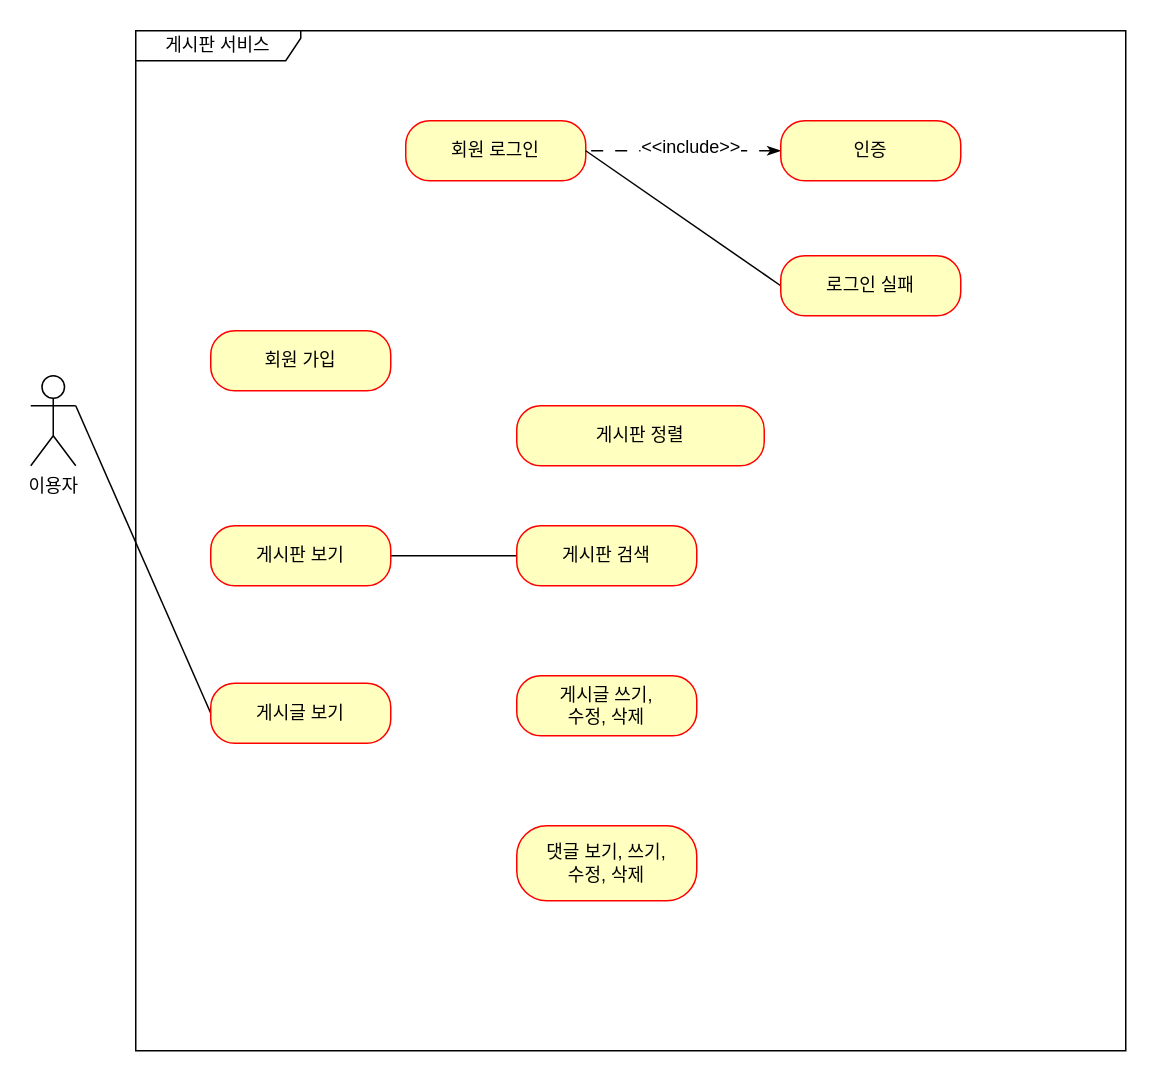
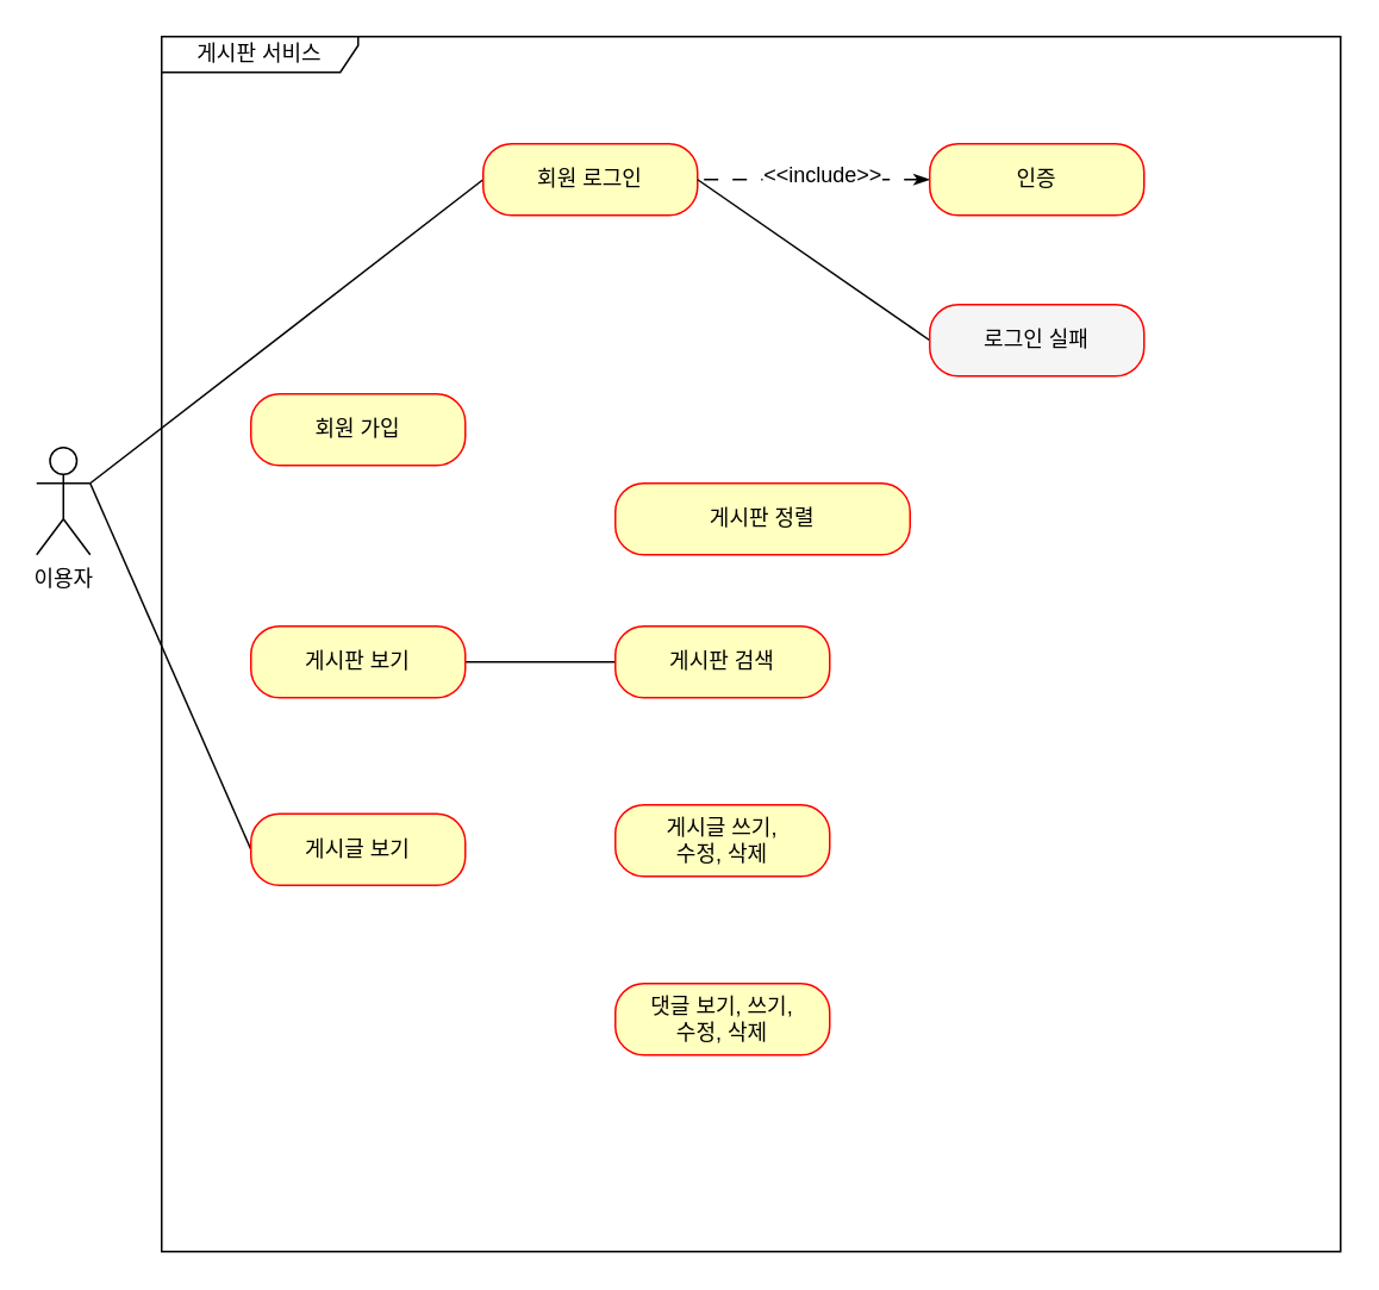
  <mxCell id="0" />
  <mxCell id="1" parent="0" />
  <mxCell id="2" value="이용자" style="shape=umlActor;verticalLabelPosition=bottom;verticalAlign=top;html=1;" vertex="1" parent="1"><mxGeometry x="20" y="250" width="30" height="60" as="geometry" /></mxCell>
  <mxCell id="3" value="게시판 서비스" style="shape=umlFrame;whiteSpace=wrap;html=1;pointerEvents=0;width=110;height=20;" vertex="1" parent="1"><mxGeometry x="90" y="20" width="660" height="680" as="geometry" /></mxCell>
  <mxCell id="4" value="회원 가입" style="rounded=1;whiteSpace=wrap;html=1;arcSize=40;fontColor=#000000;fillColor=#ffffc0;strokeColor=#ff0000;" vertex="1" parent="1"><mxGeometry x="140" y="220" width="120" height="40" as="geometry" /></mxCell>
  <mxCell id="5" style="rounded=0;orthogonalLoop=1;jettySize=auto;html=1;exitX=0;exitY=0.5;exitDx=0;exitDy=0;endArrow=none;endFill=0;" edge="1" parent="1" source="6" target="17"><mxGeometry relative="1" as="geometry" /></mxCell>
  <mxCell id="6" value="게시판 보기" style="rounded=1;whiteSpace=wrap;html=1;arcSize=40;fontColor=#000000;fillColor=#ffffc0;strokeColor=#ff0000;" vertex="1" parent="1"><mxGeometry x="140" y="350" width="120" height="40" as="geometry" /></mxCell>
  <mxCell id="7" style="edgeStyle=none;shape=connector;rounded=0;orthogonalLoop=1;jettySize=auto;html=1;exitX=0;exitY=0.5;exitDx=0;exitDy=0;labelBackgroundColor=default;strokeColor=default;fontFamily=Helvetica;fontSize=11;fontColor=default;endArrow=none;endFill=0;" edge="1" parent="1" source="8"><mxGeometry relative="1" as="geometry"><mxPoint x="50" y="270" as="targetPoint" /></mxGeometry></mxCell>
  <mxCell id="8" value="게시글 보기" style="rounded=1;whiteSpace=wrap;html=1;arcSize=40;fontColor=#000000;fillColor=#ffffc0;strokeColor=#ff0000;" vertex="1" parent="1"><mxGeometry x="140" y="455" width="120" height="40" as="geometry" /></mxCell>
+ <mxCell id="9" style="rounded=0;orthogonalLoop=1;jettySize=auto;html=1;exitX=0;exitY=0.5;exitDx=0;exitDy=0;entryX=1;entryY=0.333;entryDx=0;entryDy=0;entryPerimeter=0;endArrow=none;endFill=0;" edge="1" parent="1" source="10" target="2"><mxGeometry relative="1" as="geometry"><mxPoint x="0" y="230" as="targetPoint" /></mxGeometry></mxCell>
  <mxCell id="10" value="회원 로그인" style="rounded=1;whiteSpace=wrap;html=1;arcSize=40;fontColor=#000000;fillColor=#ffffc0;strokeColor=#ff0000;" vertex="1" parent="1"><mxGeometry x="270" y="80" width="120" height="40" as="geometry" /></mxCell>
  <mxCell id="11" style="edgeStyle=none;shape=connector;rounded=0;orthogonalLoop=1;jettySize=auto;html=1;entryX=1;entryY=0.5;entryDx=0;entryDy=0;labelBackgroundColor=default;strokeColor=default;fontFamily=Helvetica;fontSize=11;fontColor=default;endArrow=none;endFill=0;dashed=1;dashPattern=8 8;startArrow=classicThin;startFill=1;" edge="1" parent="1" source="13" target="10"><mxGeometry relative="1" as="geometry" /></mxCell>
  <mxCell id="12" value="&lt;font style=&quot;font-size: 12px;&quot;&gt;&amp;lt;&amp;lt;include&amp;gt;&amp;gt;&lt;/font&gt;" style="edgeLabel;html=1;align=center;verticalAlign=middle;resizable=0;points=[];fontSize=11;fontFamily=Helvetica;fontColor=default;" vertex="1" connectable="0" parent="11"><mxGeometry x="-0.058" y="-3" relative="1" as="geometry"><mxPoint as="offset" /></mxGeometry></mxCell>
  <mxCell id="13" value="인증" style="rounded=1;whiteSpace=wrap;html=1;arcSize=40;fontColor=#000000;fillColor=#ffffc0;strokeColor=#ff0000;" vertex="1" parent="1"><mxGeometry x="520" y="80" width="120" height="40" as="geometry" /></mxCell>
  <mxCell id="14" style="edgeStyle=none;shape=connector;rounded=0;orthogonalLoop=1;jettySize=auto;html=1;exitX=0;exitY=0.5;exitDx=0;exitDy=0;entryX=1;entryY=0.5;entryDx=0;entryDy=0;labelBackgroundColor=default;strokeColor=default;fontFamily=Helvetica;fontSize=11;fontColor=default;endArrow=none;endFill=0;" edge="1" parent="1" source="15" target="10"><mxGeometry relative="1" as="geometry" /></mxCell>
- <mxCell id="15" value="로그인 실패" style="rounded=1;whiteSpace=wrap;html=1;arcSize=40;fontColor=#000000;fillColor=#ffffc0;strokeColor=#ff0000;" vertex="1" parent="1"><mxGeometry x="520" y="170" width="120" height="40" as="geometry" /></mxCell>
+ <mxCell id="15" value="로그인 실패" style="rounded=1;whiteSpace=wrap;html=1;arcSize=40;fontColor=#000000;fillColor=#f5f5f5;strokeColor=#ff0000;" vertex="1" parent="1"><mxGeometry x="520" y="170" width="120" height="40" as="geometry" /></mxCell>
  <mxCell id="16" value="게시판 정렬" style="rounded=1;whiteSpace=wrap;html=1;arcSize=40;fontColor=#000000;fillColor=#ffffc0;strokeColor=#ff0000;" vertex="1" parent="1"><mxGeometry x="344" y="270" width="165" height="40" as="geometry" /></mxCell>
  <mxCell id="17" value="게시판 검색" style="rounded=1;whiteSpace=wrap;html=1;arcSize=40;fontColor=#000000;fillColor=#ffffc0;strokeColor=#ff0000;" vertex="1" parent="1"><mxGeometry x="344" y="350" width="120" height="40" as="geometry" /></mxCell>
  <mxCell id="18" value="게시글 쓰기,&lt;br&gt;수정,&amp;nbsp;삭제" style="rounded=1;whiteSpace=wrap;html=1;arcSize=40;fontColor=#000000;fillColor=#ffffc0;strokeColor=#ff0000;" vertex="1" parent="1"><mxGeometry x="344" y="450" width="120" height="40" as="geometry" /></mxCell>
- <mxCell id="19" value="댓글 보기, 쓰기,&lt;br&gt;수정,&amp;nbsp;삭제" style="rounded=1;whiteSpace=wrap;html=1;arcSize=40;fontColor=#000000;fillColor=#ffffc0;strokeColor=#ff0000;" vertex="1" parent="1"><mxGeometry x="344" y="550" width="120" height="50" as="geometry" /></mxCell>
+ <mxCell id="19" value="댓글 보기, 쓰기,&lt;br&gt;수정,&amp;nbsp;삭제" style="rounded=1;whiteSpace=wrap;html=1;arcSize=40;fontColor=#000000;fillColor=#ffffc0;strokeColor=#ff0000;" vertex="1" parent="1"><mxGeometry x="344" y="550" width="120" height="40" as="geometry" /></mxCell>
